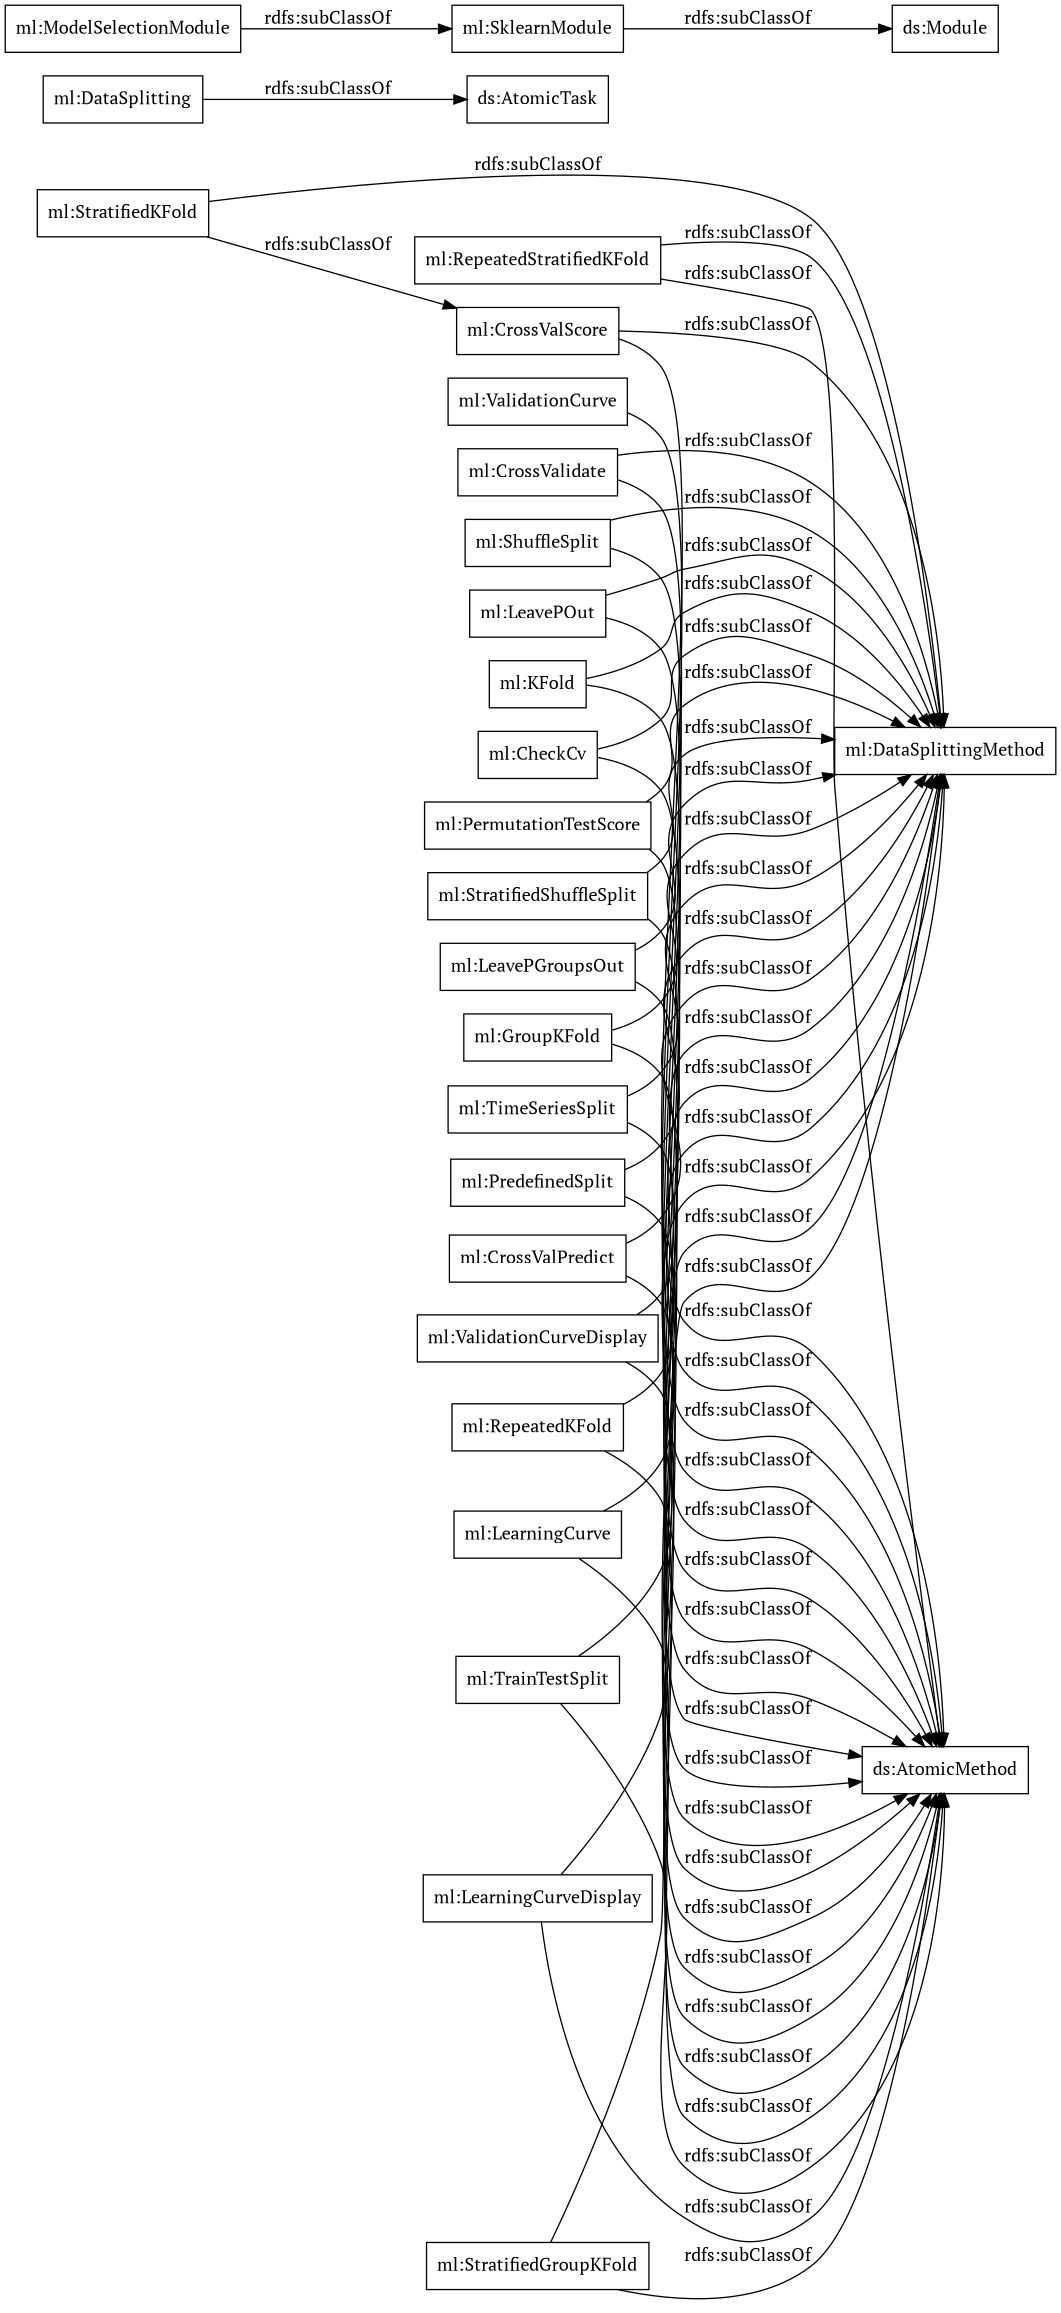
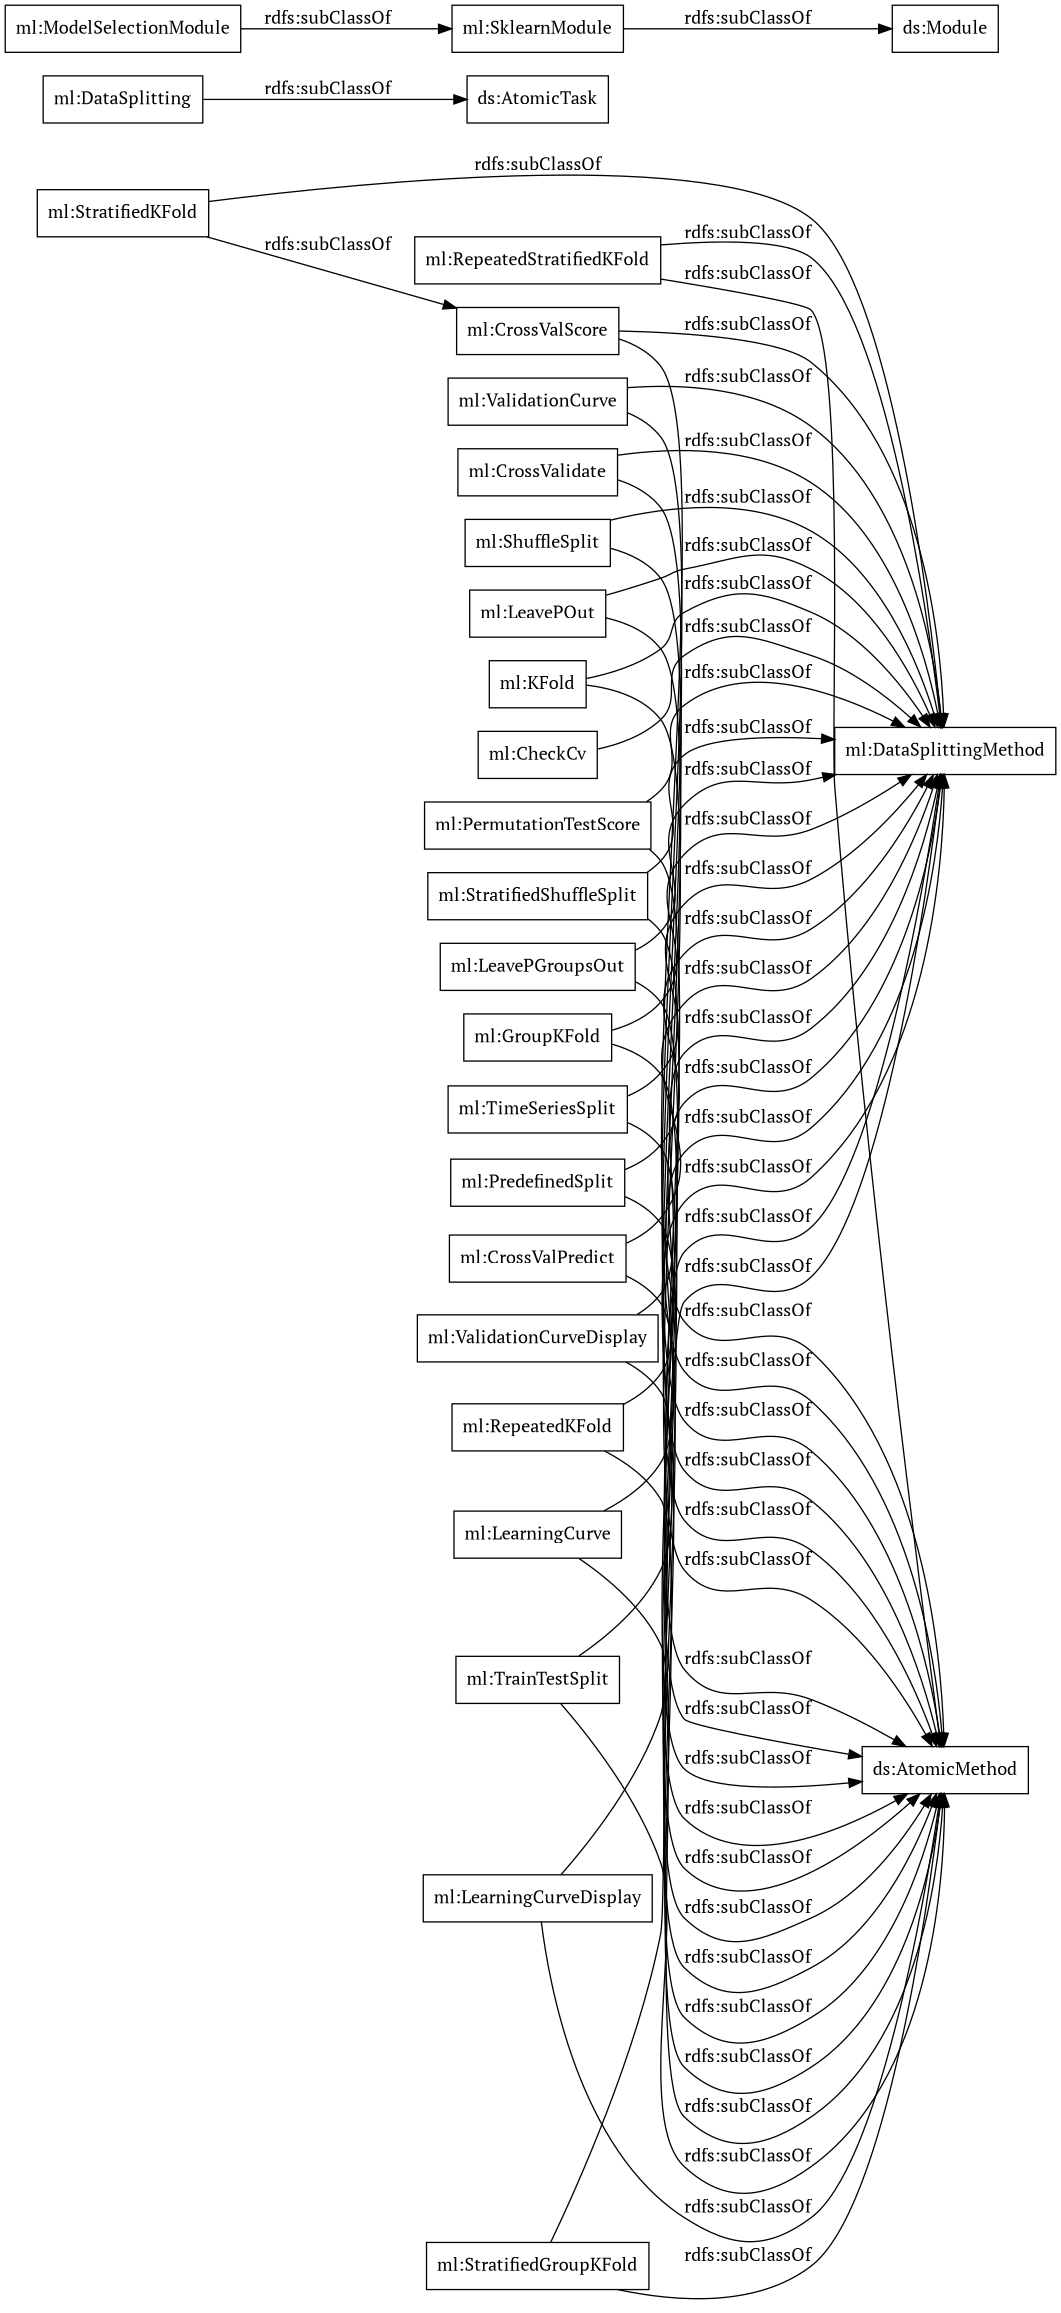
  digraph {
    fontname="PT Serif"
    rankdir=LR
    node [color=black fontname="PT Serif" shape=rectangle]
    edge [fontname="PT Serif"]
    "ml:PredefinedSplit"
    "ml:DataSplittingMethod"
    "ds:AtomicMethod"
    "ml:GroupKFold"
    "ml:RepeatedStratifiedKFold"
    "ml:CrossValScore"
    "ml:CheckCv"
    "ml:RepeatedKFold"
    "ml:DataSplitting"
    "ds:AtomicTask"
    "ml:TrainTestSplit"
    "ml:LeavePOut"
    "ml:StratifiedShuffleSplit"
    "ml:LeavePGroupsOut"
    "ml:ValidationCurve"
    "ml:SklearnModule"
    "ds:Module"
    "ml:ValidationCurveDisplay"
    "ml:ModelSelectionModule"
    "ml:StratifiedKFold"
    "ml:TimeSeriesSplit"
    "ml:PermutationTestScore"
    "ml:CrossValidate"
    "ml:CrossValPredict"
    "ml:KFold"
    "ml:LearningCurve"
    "ml:ShuffleSplit"
    "ml:LearningCurveDisplay"
    "ml:StratifiedGroupKFold"
    "ml:PredefinedSplit" -> "ml:DataSplittingMethod" [label="rdfs:subClassOf"]
    "ml:PredefinedSplit" -> "ds:AtomicMethod" [label="rdfs:subClassOf"]
    "ml:GroupKFold" -> "ml:DataSplittingMethod" [label="rdfs:subClassOf"]
    "ml:GroupKFold" -> "ds:AtomicMethod" [label="rdfs:subClassOf"]
    "ml:RepeatedStratifiedKFold" -> "ml:DataSplittingMethod" [label="rdfs:subClassOf"]
    "ml:RepeatedStratifiedKFold" -> "ds:AtomicMethod" [label="rdfs:subClassOf"]
    "ml:CrossValScore" -> "ml:DataSplittingMethod" [label="rdfs:subClassOf"]
    "ml:CrossValScore" -> "ds:AtomicMethod" [label="rdfs:subClassOf"]
    "ml:CheckCv" -> "ml:DataSplittingMethod" [label="rdfs:subClassOf"]
-   "ml:CheckCv" -> "ds:AtomicMethod" [label="rdfs:subClassOf"]
    "ml:RepeatedKFold" -> "ml:DataSplittingMethod" [label="rdfs:subClassOf"]
    "ml:RepeatedKFold" -> "ds:AtomicMethod" [label="rdfs:subClassOf"]
    "ml:DataSplitting" -> "ds:AtomicTask" [label="rdfs:subClassOf"]
    "ml:TrainTestSplit" -> "ml:DataSplittingMethod" [label="rdfs:subClassOf"]
    "ml:TrainTestSplit" -> "ds:AtomicMethod" [label="rdfs:subClassOf"]
    "ml:LeavePOut" -> "ml:DataSplittingMethod" [label="rdfs:subClassOf"]
    "ml:LeavePOut" -> "ds:AtomicMethod" [label="rdfs:subClassOf"]
    "ml:StratifiedShuffleSplit" -> "ml:DataSplittingMethod" [label="rdfs:subClassOf"]
    "ml:StratifiedShuffleSplit" -> "ds:AtomicMethod" [label="rdfs:subClassOf"]
    "ml:LeavePGroupsOut" -> "ml:DataSplittingMethod" [label="rdfs:subClassOf"]
    "ml:LeavePGroupsOut" -> "ds:AtomicMethod" [label="rdfs:subClassOf"]
+   "ml:ValidationCurve" -> "ml:DataSplittingMethod" [label="rdfs:subClassOf"]
    "ml:ValidationCurve" -> "ds:AtomicMethod" [label="rdfs:subClassOf"]
    "ml:SklearnModule" -> "ds:Module" [label="rdfs:subClassOf"]
    "ml:ValidationCurveDisplay" -> "ml:DataSplittingMethod" [label="rdfs:subClassOf"]
    "ml:ValidationCurveDisplay" -> "ds:AtomicMethod" [label="rdfs:subClassOf"]
    "ml:ModelSelectionModule" -> "ml:SklearnModule" [label="rdfs:subClassOf"]
    "ml:StratifiedKFold" -> "ml:DataSplittingMethod" [label="rdfs:subClassOf"]
    "ml:StratifiedKFold" -> "ml:CrossValScore" [label="rdfs:subClassOf"]
    "ml:TimeSeriesSplit" -> "ml:DataSplittingMethod" [label="rdfs:subClassOf"]
    "ml:TimeSeriesSplit" -> "ds:AtomicMethod" [label="rdfs:subClassOf"]
    "ml:PermutationTestScore" -> "ml:DataSplittingMethod" [label="rdfs:subClassOf"]
    "ml:PermutationTestScore" -> "ds:AtomicMethod" [label="rdfs:subClassOf"]
    "ml:CrossValidate" -> "ml:DataSplittingMethod" [label="rdfs:subClassOf"]
    "ml:CrossValidate" -> "ds:AtomicMethod" [label="rdfs:subClassOf"]
    "ml:CrossValPredict" -> "ml:DataSplittingMethod" [label="rdfs:subClassOf"]
    "ml:CrossValPredict" -> "ds:AtomicMethod" [label="rdfs:subClassOf"]
    "ml:KFold" -> "ml:DataSplittingMethod" [label="rdfs:subClassOf"]
    "ml:KFold" -> "ds:AtomicMethod" [label="rdfs:subClassOf"]
    "ml:LearningCurve" -> "ml:DataSplittingMethod" [label="rdfs:subClassOf"]
    "ml:LearningCurve" -> "ds:AtomicMethod" [label="rdfs:subClassOf"]
    "ml:ShuffleSplit" -> "ml:DataSplittingMethod" [label="rdfs:subClassOf"]
    "ml:ShuffleSplit" -> "ds:AtomicMethod" [label="rdfs:subClassOf"]
    "ml:LearningCurveDisplay" -> "ml:DataSplittingMethod" [label="rdfs:subClassOf"]
    "ml:LearningCurveDisplay" -> "ds:AtomicMethod" [label="rdfs:subClassOf"]
    "ml:StratifiedGroupKFold" -> "ml:DataSplittingMethod" [label="rdfs:subClassOf"]
    "ml:StratifiedGroupKFold" -> "ds:AtomicMethod" [label="rdfs:subClassOf"]
  }
